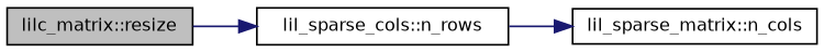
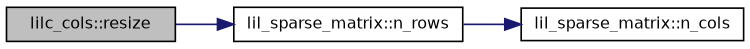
  digraph {
    rankdir=LR
    node [color=black fillcolor=white fontname=Helvetica fontsize=10 shape=record style=filled]
    edge [color=midnightblue fontname=Helvetica fontsize=10 labelfontname=Helvetica labelfontsize=10 style=solid]
-   n1 [fillcolor=grey75 fontcolor=black height=0.2 label="lilc_matrix::resize" width=0.4]
-   n2 [height=0.2 label="lil_sparse_cols::n_rows" width=0.4]
+   n1 [fillcolor=grey75 fontcolor=black height=0.2 label="lilc_cols::resize" width=0.4]
+   n2 [height=0.2 label="lil_sparse_matrix::n_rows" width=0.4]
    n3 [height=0.2 label="lil_sparse_matrix::n_cols" width=0.4]
    n1 -> n2
    n2 -> n3
  }
